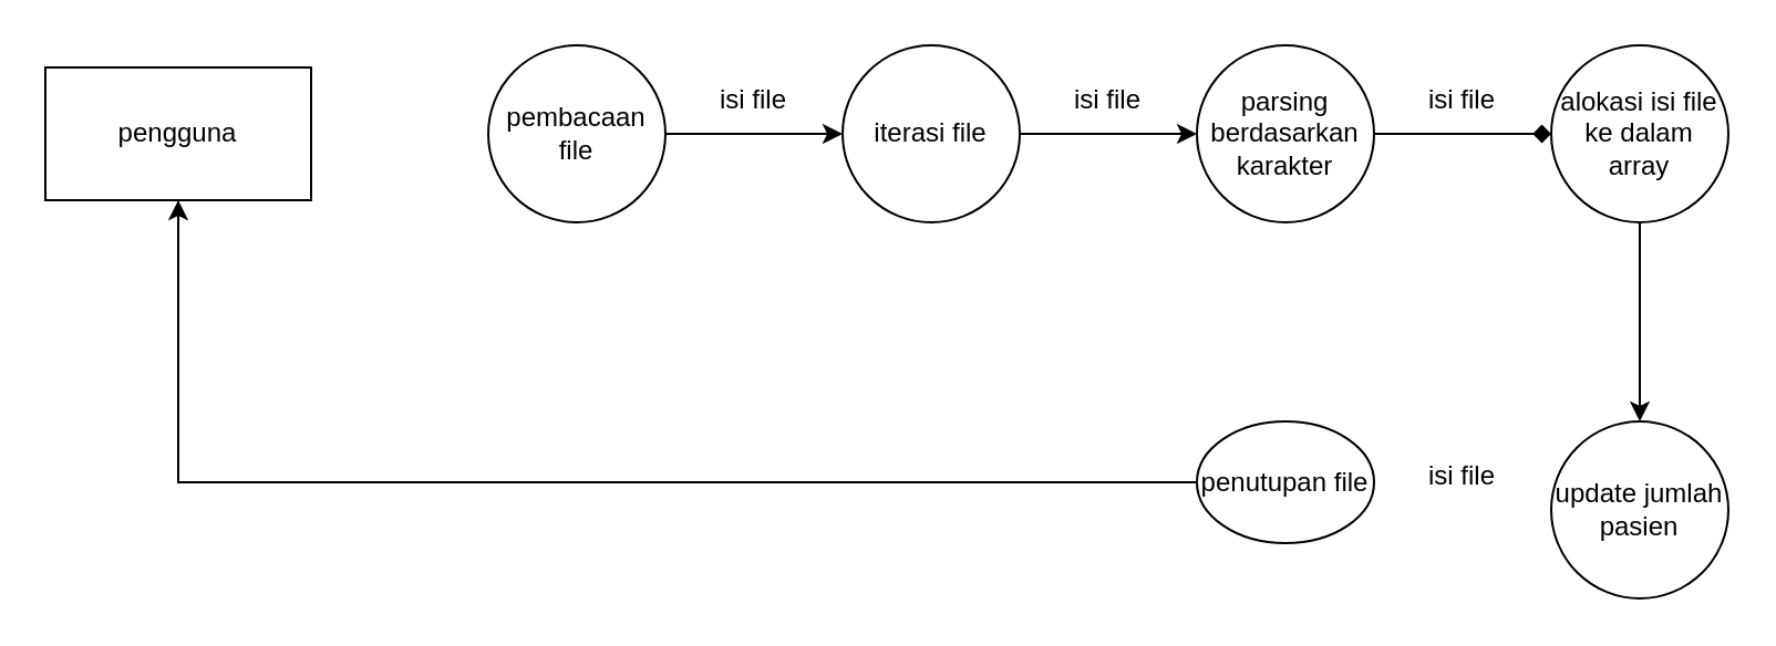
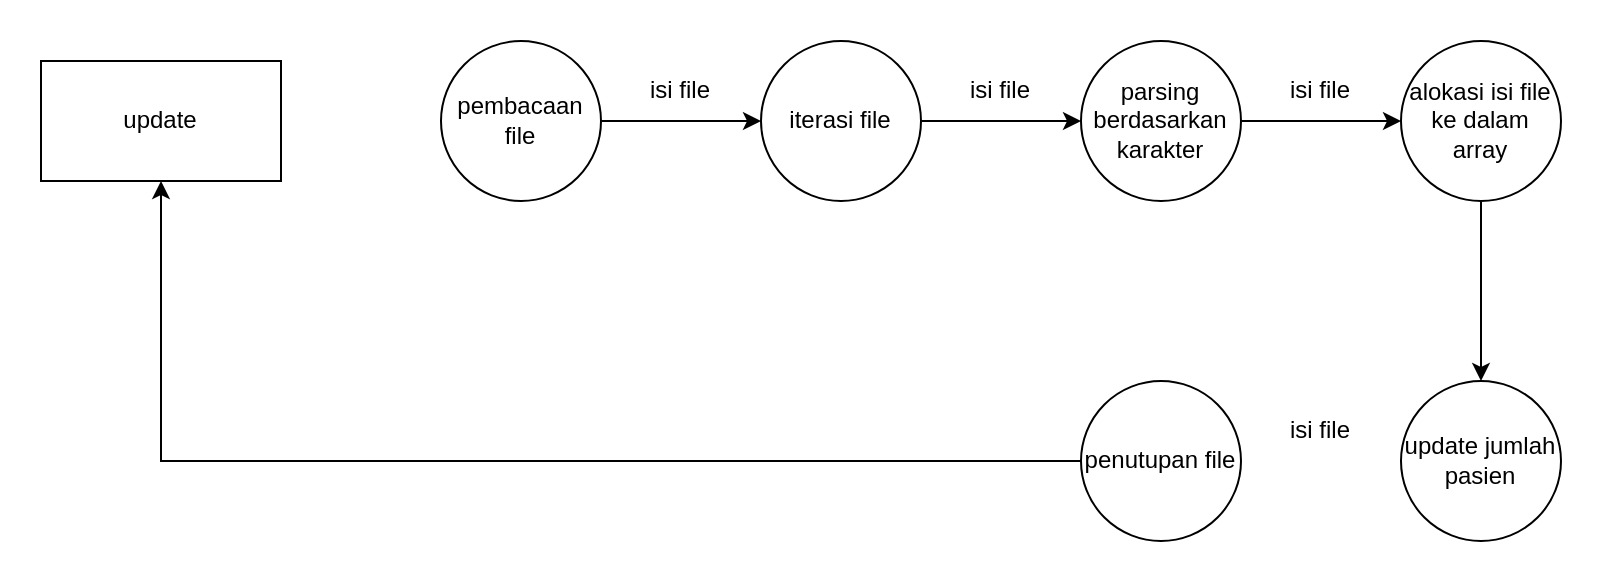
  <mxCell id="0" />
  <mxCell id="1" parent="0" />
- <mxCell id="2" value="pengguna" style="rounded=0;whiteSpace=wrap;html=1;" vertex="1" parent="1"><mxGeometry x="20" y="30" width="120" height="60" as="geometry" /></mxCell>
+ <mxCell id="2" value="update" style="rounded=0;whiteSpace=wrap;html=1;" vertex="1" parent="1"><mxGeometry x="20" y="30" width="120" height="60" as="geometry" /></mxCell>
  <mxCell id="3" value="" style="edgeStyle=orthogonalEdgeStyle;rounded=0;orthogonalLoop=1;jettySize=auto;html=1;" edge="1" parent="1" source="4" target="6"><mxGeometry relative="1" as="geometry" /></mxCell>
  <mxCell id="4" value="pembacaan file" style="ellipse;whiteSpace=wrap;html=1;aspect=fixed;" vertex="1" parent="1"><mxGeometry x="220" y="20" width="80" height="80" as="geometry" /></mxCell>
  <mxCell id="5" value="" style="edgeStyle=orthogonalEdgeStyle;rounded=0;orthogonalLoop=1;jettySize=auto;html=1;" edge="1" parent="1" source="6" target="9"><mxGeometry relative="1" as="geometry" /></mxCell>
  <mxCell id="6" value="iterasi file" style="ellipse;whiteSpace=wrap;html=1;aspect=fixed;" vertex="1" parent="1"><mxGeometry x="380" y="20" width="80" height="80" as="geometry" /></mxCell>
  <mxCell id="7" value="isi file" style="text;html=1;align=center;verticalAlign=middle;whiteSpace=wrap;rounded=0;" vertex="1" parent="1"><mxGeometry x="310" y="30" width="60" height="30" as="geometry" /></mxCell>
- <mxCell id="8" value="" style="edgeStyle=orthogonalEdgeStyle;rounded=0;orthogonalLoop=1;jettySize=auto;html=1;endArrow=diamond;" edge="1" parent="1" source="9" target="12"><mxGeometry relative="1" as="geometry" /></mxCell>
+ <mxCell id="8" value="" style="edgeStyle=orthogonalEdgeStyle;rounded=0;orthogonalLoop=1;jettySize=auto;html=1;" edge="1" parent="1" source="9" target="12"><mxGeometry relative="1" as="geometry" /></mxCell>
  <mxCell id="9" value="parsing berdasarkan karakter" style="ellipse;whiteSpace=wrap;html=1;aspect=fixed;" vertex="1" parent="1"><mxGeometry x="540" y="20" width="80" height="80" as="geometry" /></mxCell>
  <mxCell id="10" value="isi file" style="text;html=1;align=center;verticalAlign=middle;whiteSpace=wrap;rounded=0;" vertex="1" parent="1"><mxGeometry x="470" y="30" width="60" height="30" as="geometry" /></mxCell>
  <mxCell id="11" value="" style="edgeStyle=orthogonalEdgeStyle;rounded=0;orthogonalLoop=1;jettySize=auto;html=1;" edge="1" parent="1" source="12" target="14"><mxGeometry relative="1" as="geometry" /></mxCell>
  <mxCell id="12" value="alokasi isi file ke dalam array" style="ellipse;whiteSpace=wrap;html=1;aspect=fixed;" vertex="1" parent="1"><mxGeometry x="700" y="20" width="80" height="80" as="geometry" /></mxCell>
  <mxCell id="13" value="isi file" style="text;html=1;align=center;verticalAlign=middle;whiteSpace=wrap;rounded=0;" vertex="1" parent="1"><mxGeometry x="630" y="30" width="60" height="30" as="geometry" /></mxCell>
  <mxCell id="14" value="update jumlah pasien" style="ellipse;whiteSpace=wrap;html=1;aspect=fixed;" vertex="1" parent="1"><mxGeometry x="700" y="190" width="80" height="80" as="geometry" /></mxCell>
  <mxCell id="15" style="edgeStyle=orthogonalEdgeStyle;rounded=0;orthogonalLoop=1;jettySize=auto;html=1;entryX=0.5;entryY=1;entryDx=0;entryDy=0;" edge="1" parent="1" source="16" target="2"><mxGeometry relative="1" as="geometry" /></mxCell>
- <mxCell id="16" value="penutupan file" style="ellipse;whiteSpace=wrap;html=1;aspect=fixed;" vertex="1" parent="1"><mxGeometry x="540" y="190" width="80" height="55" as="geometry" /></mxCell>
+ <mxCell id="16" value="penutupan file" style="ellipse;whiteSpace=wrap;html=1;aspect=fixed;" vertex="1" parent="1"><mxGeometry x="540" y="190" width="80" height="80" as="geometry" /></mxCell>
  <mxCell id="17" value="isi file" style="text;html=1;align=center;verticalAlign=middle;whiteSpace=wrap;rounded=0;" vertex="1" parent="1"><mxGeometry x="630" y="200" width="60" height="30" as="geometry" /></mxCell>
